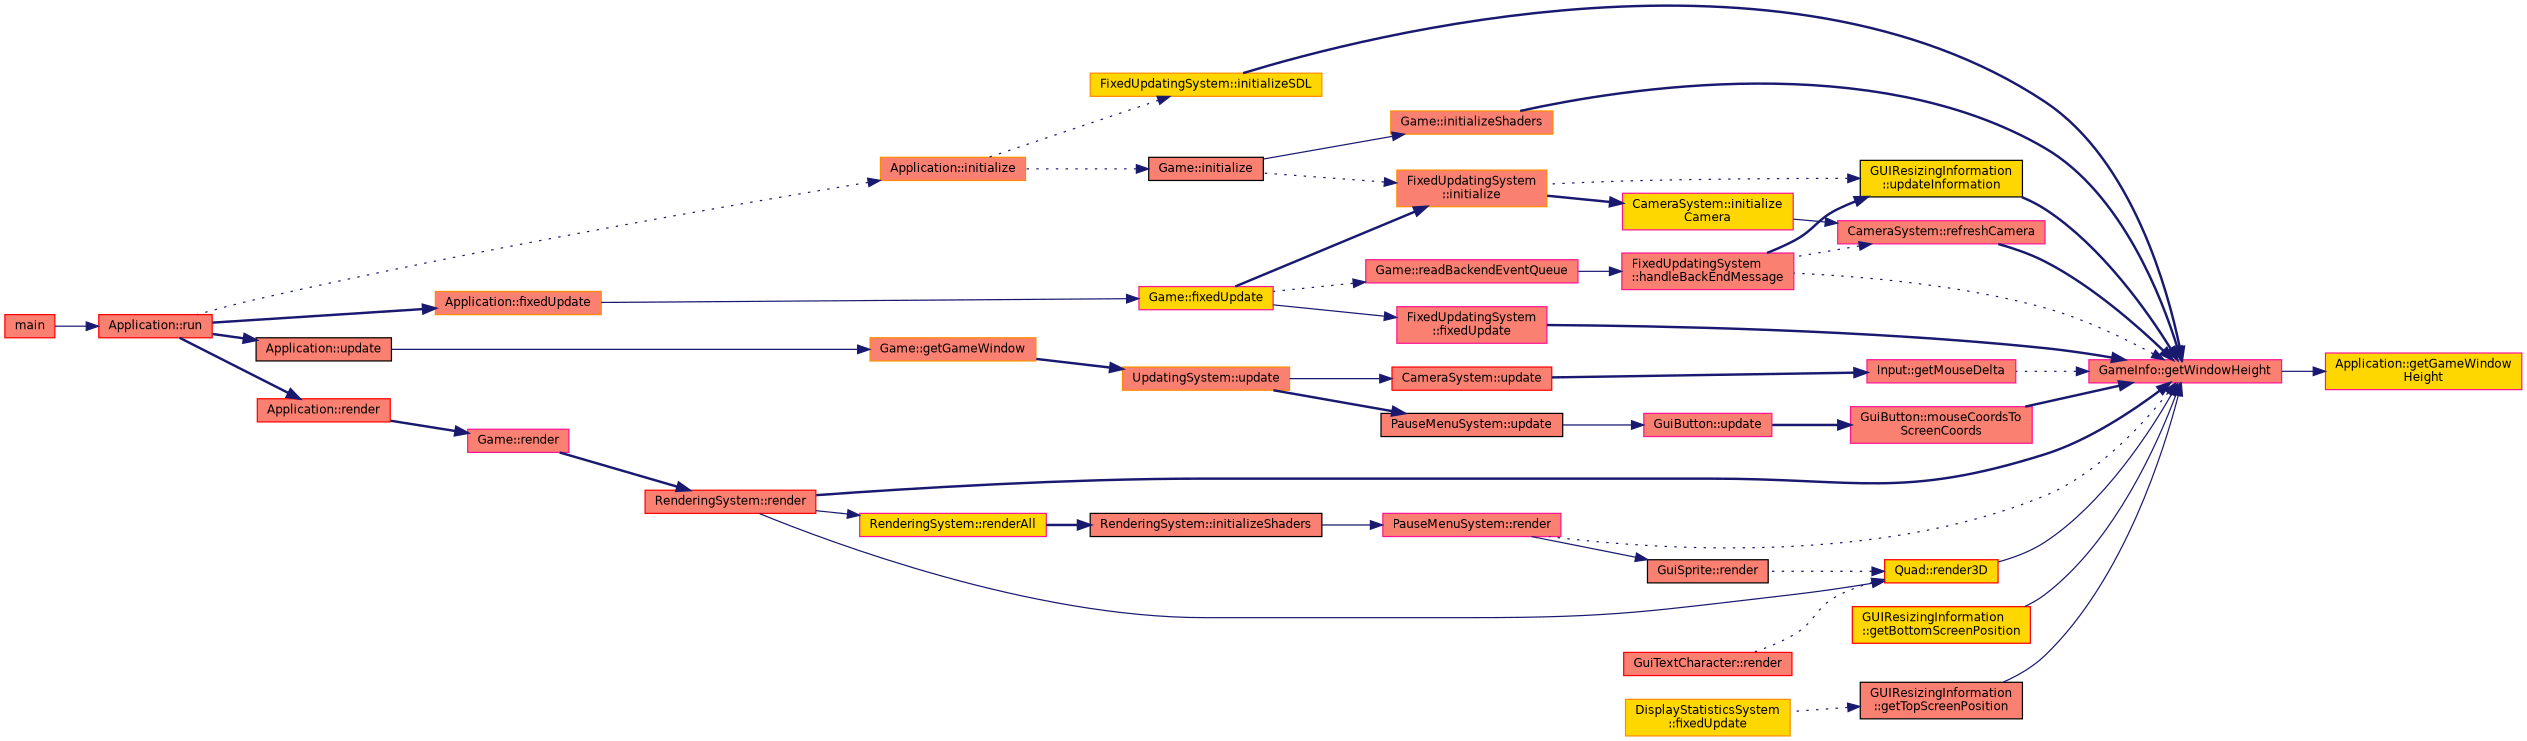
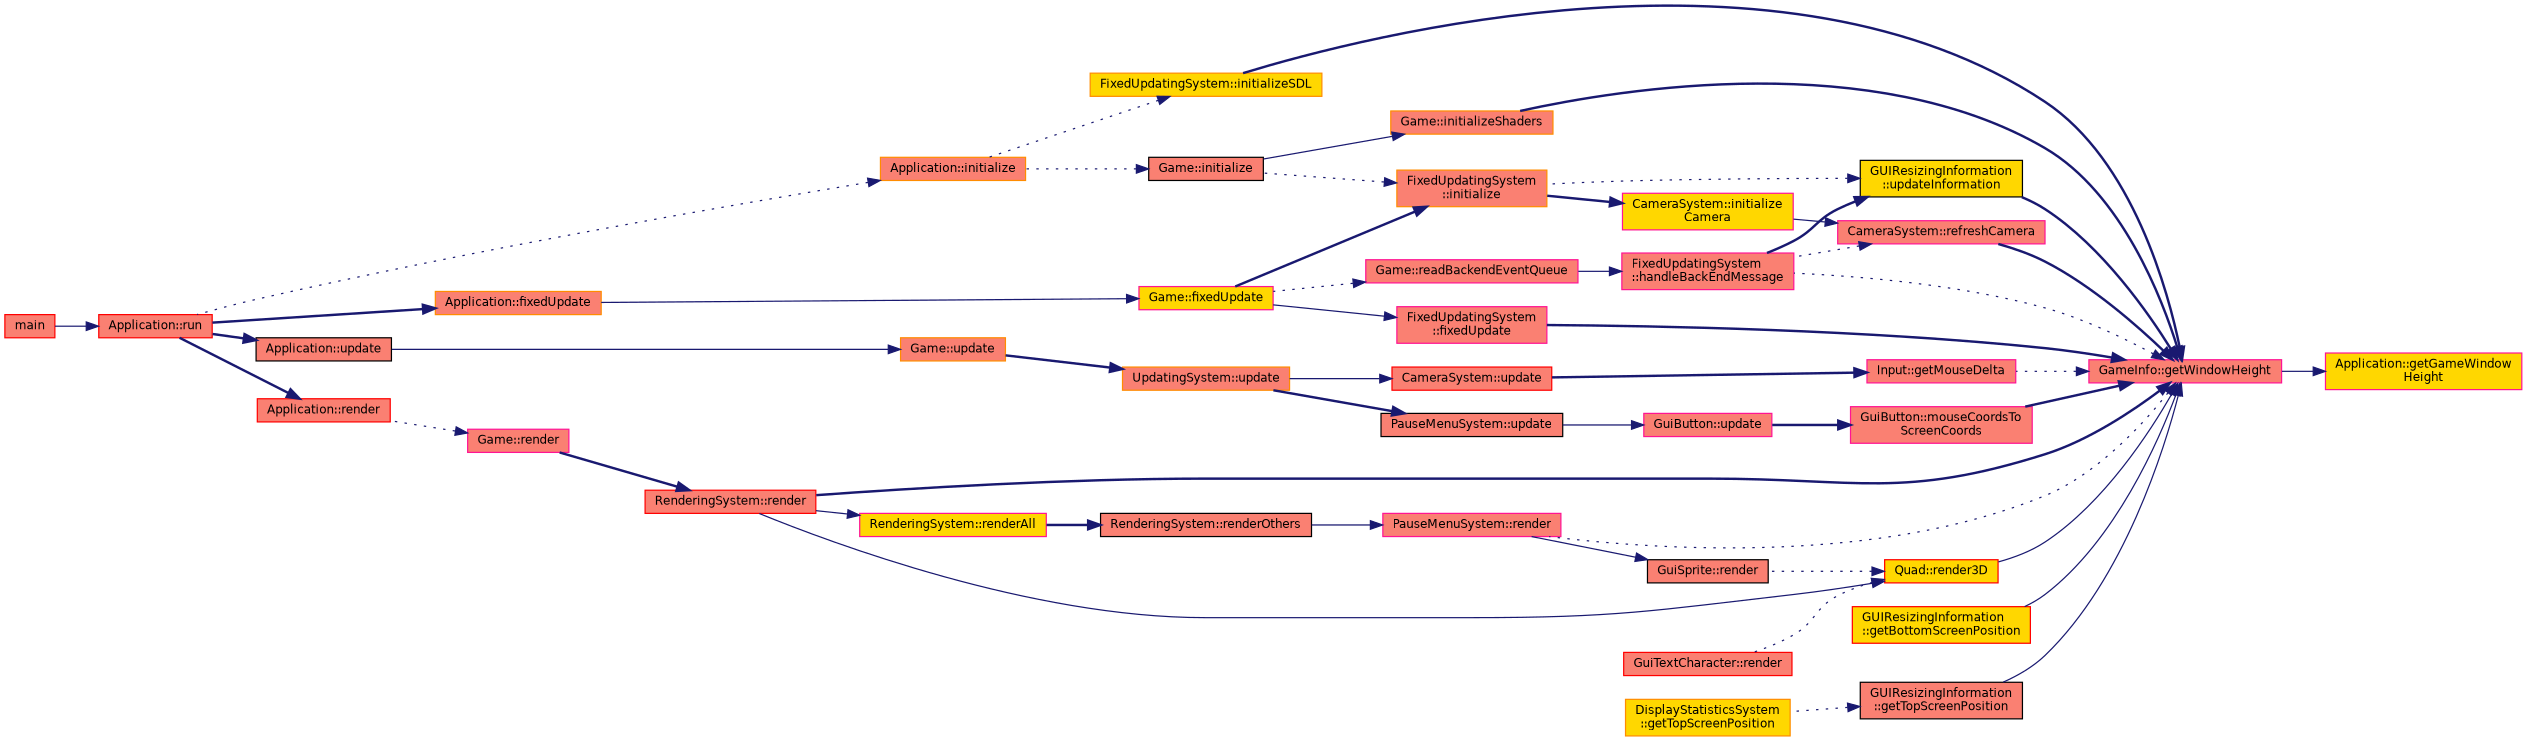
  digraph {
    rankdir=RL
    node [color=deeppink fillcolor=salmon fontname=Helvetica fontsize=10 shape=record style=filled]
    edge [color=midnightblue dir=back fontname=Helvetica fontsize=10 labelfontname=Helvetica labelfontsize=10 style=bold]
    n1 [fillcolor=gold fontcolor=black height=0.2 label="Application::getGameWindow\lHeight" width=0.4]
    n2 [height=0.2 label="GameInfo::getWindowHeight" width=0.4]
    n3 [height=0.2 label="FixedUpdatingSystem\l::fixedUpdate" width=0.4]
    n4 [color=red fillcolor=gold height=0.2 label="GUIResizingInformation\l::getBottomScreenPosition" width=0.4]
    n5 [height=0.2 label="Input::getMouseDelta" width=0.4]
    n6 [color=black height=0.2 label="GUIResizingInformation\l::getTopScreenPosition" width=0.4]
    n7 [height=0.2 label="FixedUpdatingSystem\l::handleBackEndMessage" width=0.4]
    n8 [color=darkorange fillcolor=gold height=0.2 label="FixedUpdatingSystem::initializeSDL" width=0.4]
    n9 [color=darkorange height=0.2 label="Game::initializeShaders" width=0.4]
    n10 [height=0.2 label="GuiButton::mouseCoordsTo\lScreenCoords" width=0.4]
    n11 [height=0.2 label="CameraSystem::refreshCamera" width=0.4]
    n12 [color=red height=0.2 label="RenderingSystem::render" width=0.4]
    n13 [height=0.2 label="PauseMenuSystem::render" width=0.4]
    n14 [color=red fillcolor=gold height=0.2 label="Quad::render3D" width=0.4]
    n15 [color=black fillcolor=gold height=0.2 label="GUIResizingInformation\l::updateInformation" width=0.4]
    n16 [fillcolor=gold height=0.2 label="Game::fixedUpdate" width=0.4]
    n17 [color=red height=0.2 label="CameraSystem::update" width=0.4]
-   n18 [color=darkorange fillcolor=gold height=0.2 label="DisplayStatisticsSystem\l::fixedUpdate" width=0.4]
+   n18 [color=darkorange fillcolor=gold height=0.2 label="DisplayStatisticsSystem\l::getTopScreenPosition" width=0.4]
    n19 [height=0.2 label="Game::readBackendEventQueue" width=0.4]
    n20 [color=darkorange height=0.2 label="Application::initialize" width=0.4]
    n21 [color=black height=0.2 label="Game::initialize" width=0.4]
    n22 [height=0.2 label="GuiButton::update" width=0.4]
    n23 [fillcolor=gold height=0.2 label="CameraSystem::initialize\lCamera" width=0.4]
    n24 [height=0.2 label="Game::render" width=0.4]
-   n25 [color=black height=0.2 label="RenderingSystem::initializeShaders" width=0.4]
+   n25 [color=black height=0.2 label="RenderingSystem::renderOthers" width=0.4]
    n26 [color=red height=0.2 label="GuiTextCharacter::render" width=0.4]
    n27 [color=black height=0.2 label="GuiSprite::render" width=0.4]
    n28 [color=darkorange height=0.2 label="FixedUpdatingSystem\l::initialize" width=0.4]
    n29 [color=darkorange height=0.2 label="Application::fixedUpdate" width=0.4]
    n30 [color=red height=0.2 label="Application::run" width=0.4]
    n31 [color=red height=0.2 label=main width=0.4]
    n32 [color=darkorange height=0.2 label="UpdatingSystem::update" width=0.4]
-   n33 [color=darkorange height=0.2 label="Game::getGameWindow" width=0.4]
+   n33 [color=darkorange height=0.2 label="Game::update" width=0.4]
    n34 [color=black height=0.2 label="Application::update" width=0.4]
    n35 [color=black height=0.2 label="PauseMenuSystem::update" width=0.4]
    n36 [color=red height=0.2 label="Application::render" width=0.4]
    n37 [fillcolor=gold height=0.2 label="RenderingSystem::renderAll" width=0.4]
    n1 -> n2 [style=solid]
    n2 -> n3
    n2 -> n4 [style=solid]
    n2 -> n5 [style=dotted]
    n2 -> n6 [style=solid]
    n2 -> n7 [style=dotted]
    n2 -> n8
    n2 -> n9
    n2 -> n10
    n2 -> n11
    n2 -> n12
    n2 -> n13 [style=dotted]
    n2 -> n14 [style=solid]
    n2 -> n15
    n3 -> n16 [style=solid]
    n5 -> n17
    n6 -> n18 [style=dotted]
    n7 -> n19 [style=solid]
    n8 -> n20 [style=dotted]
    n9 -> n21 [style=solid]
    n10 -> n22
    n11 -> n7 [style=dotted]
    n11 -> n23 [style=solid]
    n12 -> n24
    n13 -> n25 [style=solid]
    n14 -> n12 [style=solid]
    n14 -> n26 [style=dotted]
    n14 -> n27 [style=dotted]
    n15 -> n7
    n15 -> n28 [style=dotted]
    n16 -> n29 [style=solid]
    n17 -> n32 [style=solid]
    n19 -> n16 [style=dotted]
    n20 -> n30 [style=dotted]
    n21 -> n20 [style=dotted]
    n22 -> n35 [style=solid]
    n23 -> n28
-   n24 -> n36
+   n24 -> n36 [style=dotted]
    n25 -> n37
    n27 -> n13 [style=solid]
    n28 -> n16
    n28 -> n21 [style=dotted]
    n29 -> n30
    n30 -> n31 [style=solid]
    n32 -> n33
    n33 -> n34 [style=solid]
    n34 -> n30
    n35 -> n32
    n36 -> n30
    n37 -> n12 [style=solid]
  }
